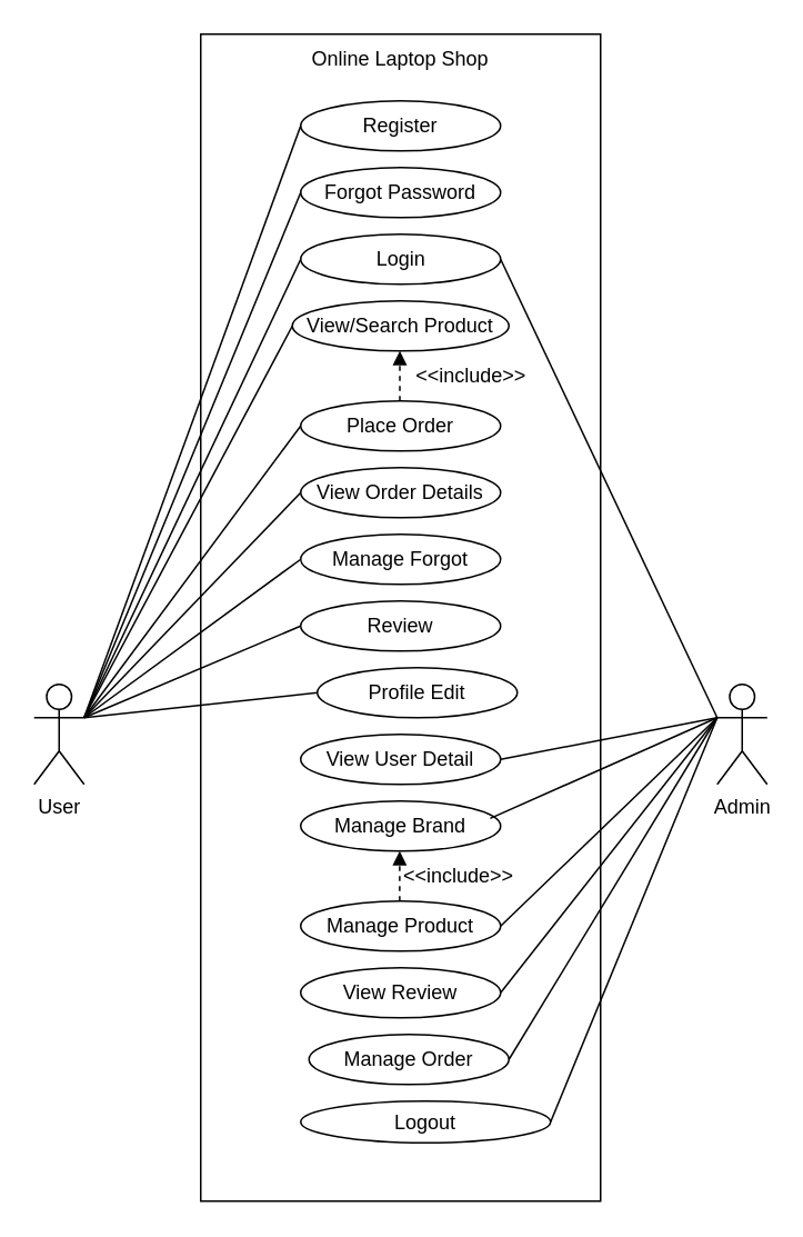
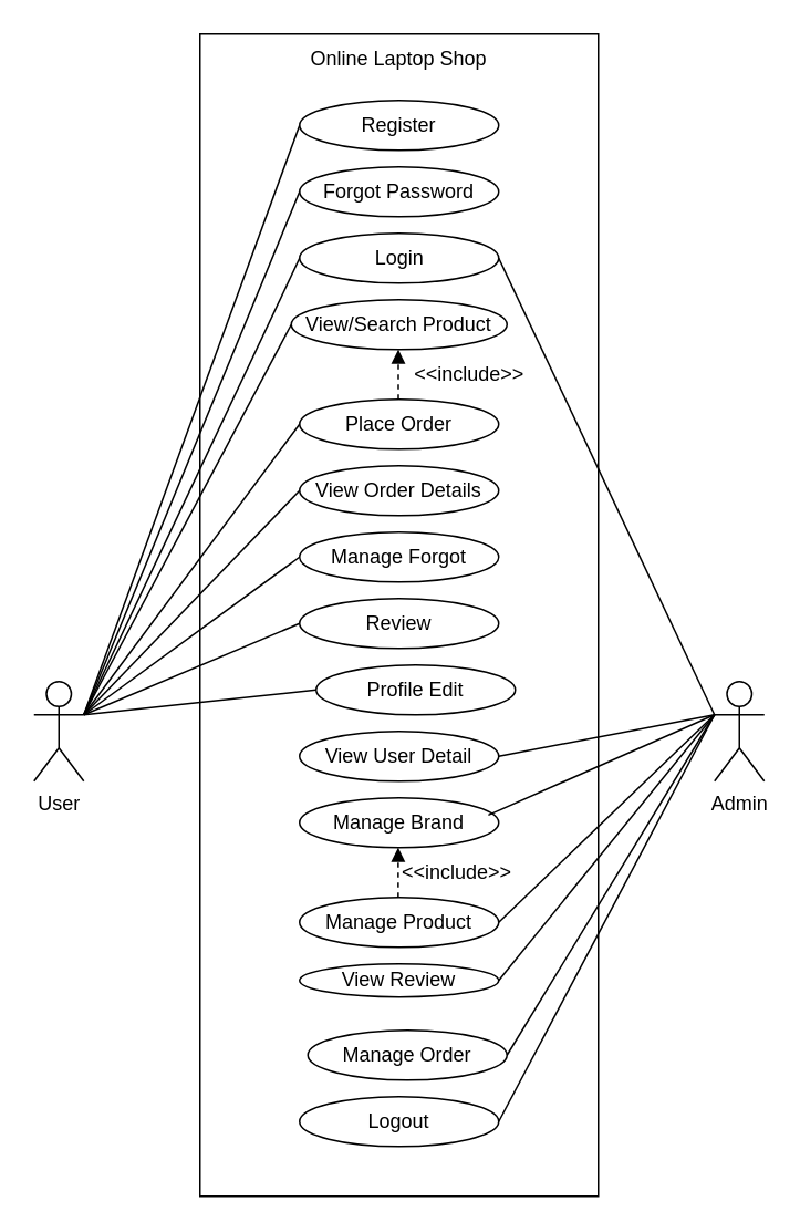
  <mxCell id="0" />
  <mxCell id="1" parent="0" />
  <mxCell id="2" value="" style="rounded=0;whiteSpace=wrap;html=1;direction=south;" parent="1" vertex="1"><mxGeometry x="120" y="20" width="240" height="700" as="geometry" /></mxCell>
  <mxCell id="3" value="Online Laptop Shop" style="text;strokeColor=none;align=center;fillColor=none;html=1;verticalAlign=middle;whiteSpace=wrap;rounded=0;" parent="1" vertex="1"><mxGeometry x="180" y="20" width="120" height="30" as="geometry" /></mxCell>
  <mxCell id="4" value="Review" style="ellipse;whiteSpace=wrap;html=1;container=1;" parent="1" vertex="1"><mxGeometry x="180" y="360" width="120" height="30" as="geometry" /></mxCell>
  <mxCell id="5" value="Register" style="text;strokeColor=none;align=center;fillColor=none;html=1;verticalAlign=middle;whiteSpace=wrap;rounded=0;" parent="1" vertex="1"><mxGeometry x="215" y="60" width="60" height="30" as="geometry" /></mxCell>
  <mxCell id="6" value="Forgot Password" style="ellipse;whiteSpace=wrap;html=1;container=1;" parent="1" vertex="1"><mxGeometry x="180" y="100" width="120" height="30" as="geometry" /></mxCell>
  <mxCell id="7" value="" style="ellipse;whiteSpace=wrap;html=1;container=1;" parent="1" vertex="1"><mxGeometry x="180" y="140" width="120" height="30" as="geometry" /></mxCell>
  <mxCell id="8" value="Login" style="text;strokeColor=none;align=center;fillColor=none;html=1;verticalAlign=middle;whiteSpace=wrap;rounded=0;container=1;" parent="7" vertex="1"><mxGeometry x="32.5" width="55" height="30" as="geometry" /></mxCell>
  <mxCell id="9" value="Manage Forgot" style="ellipse;whiteSpace=wrap;html=1;container=1;" parent="1" vertex="1"><mxGeometry x="180" y="320" width="120" height="30" as="geometry" /></mxCell>
  <mxCell id="10" value="Register" style="ellipse;whiteSpace=wrap;html=1;container=1;" parent="1" vertex="1"><mxGeometry x="180" y="60" width="120" height="30" as="geometry" /></mxCell>
  <mxCell id="11" value="Profile Edit" style="ellipse;whiteSpace=wrap;html=1;container=1;" parent="1" vertex="1"><mxGeometry x="190" y="400" width="120" height="30" as="geometry" /></mxCell>
  <mxCell id="12" style="edgeStyle=orthogonalEdgeStyle;rounded=0;orthogonalLoop=1;jettySize=auto;html=1;exitX=0;exitY=0;exitDx=0;exitDy=0;" parent="1" edge="1"><mxGeometry relative="1" as="geometry"><mxPoint x="280" y="270" as="sourcePoint" /><mxPoint x="280" y="270" as="targetPoint" /></mxGeometry></mxCell>
  <mxCell id="13" value="View/Search Product" style="ellipse;whiteSpace=wrap;html=1;container=1;" parent="1" vertex="1"><mxGeometry x="175" y="180" width="130" height="30" as="geometry" /></mxCell>
  <mxCell id="14" value="View User Detail" style="ellipse;whiteSpace=wrap;html=1;container=1;" parent="1" vertex="1"><mxGeometry x="180" y="440" width="120" height="30" as="geometry" /></mxCell>
  <mxCell id="15" value="Manage Brand" style="ellipse;whiteSpace=wrap;html=1;container=1;" parent="1" vertex="1"><mxGeometry x="180" y="480" width="120" height="30" as="geometry" /></mxCell>
  <mxCell id="16" value="Manage Product" style="ellipse;whiteSpace=wrap;html=1;container=1;" parent="1" vertex="1"><mxGeometry x="180" y="540" width="120" height="30" as="geometry" /></mxCell>
- <mxCell id="17" value="View Review" style="ellipse;whiteSpace=wrap;html=1;container=1;" parent="1" vertex="1"><mxGeometry x="180" y="580" width="120" height="30" as="geometry" /></mxCell>
+ <mxCell id="17" value="View Review" style="ellipse;whiteSpace=wrap;html=1;container=1;" parent="1" vertex="1"><mxGeometry x="180" y="580" width="120" height="20" as="geometry" /></mxCell>
  <mxCell id="18" value="Manage Order" style="ellipse;whiteSpace=wrap;html=1;container=1;" parent="1" vertex="1"><mxGeometry x="185" y="620" width="120" height="30" as="geometry" /></mxCell>
- <mxCell id="19" value="Logout" style="ellipse;whiteSpace=wrap;html=1;container=1;" parent="1" vertex="1"><mxGeometry x="180" y="660" width="150" height="25" as="geometry" /></mxCell>
+ <mxCell id="19" value="Logout" style="ellipse;whiteSpace=wrap;html=1;container=1;" parent="1" vertex="1"><mxGeometry x="180" y="660" width="120" height="30" as="geometry" /></mxCell>
  <mxCell id="20" value="User" style="shape=umlActor;verticalLabelPosition=bottom;verticalAlign=top;html=1;outlineConnect=0;" parent="1" vertex="1"><mxGeometry x="20" y="410" width="30" height="60" as="geometry" /></mxCell>
  <mxCell id="21" value="Admin" style="shape=umlActor;verticalLabelPosition=bottom;verticalAlign=top;html=1;outlineConnect=0;" parent="1" vertex="1"><mxGeometry x="430" y="410" width="30" height="60" as="geometry" /></mxCell>
  <mxCell id="22" value="" style="endArrow=none;html=1;rounded=0;entryX=0;entryY=0.5;entryDx=0;entryDy=0;" parent="1" target="10" edge="1"><mxGeometry width="50" height="50" relative="1" as="geometry"><mxPoint x="50" y="430" as="sourcePoint" /><mxPoint x="100" y="380" as="targetPoint" /></mxGeometry></mxCell>
  <mxCell id="23" value="" style="endArrow=none;html=1;rounded=0;entryX=0;entryY=0.5;entryDx=0;entryDy=0;" parent="1" target="6" edge="1"><mxGeometry width="50" height="50" relative="1" as="geometry"><mxPoint x="50" y="430" as="sourcePoint" /><mxPoint x="100" y="380" as="targetPoint" /></mxGeometry></mxCell>
  <mxCell id="24" value="" style="endArrow=none;html=1;rounded=0;entryX=0;entryY=0.5;entryDx=0;entryDy=0;" parent="1" target="7" edge="1"><mxGeometry width="50" height="50" relative="1" as="geometry"><mxPoint x="50" y="430" as="sourcePoint" /><mxPoint x="100" y="380" as="targetPoint" /></mxGeometry></mxCell>
  <mxCell id="25" value="" style="endArrow=none;html=1;rounded=0;entryX=0;entryY=0.5;entryDx=0;entryDy=0;" parent="1" target="13" edge="1"><mxGeometry width="50" height="50" relative="1" as="geometry"><mxPoint x="50" y="430" as="sourcePoint" /><mxPoint x="100" y="380" as="targetPoint" /></mxGeometry></mxCell>
  <mxCell id="26" value="" style="endArrow=none;html=1;rounded=0;entryX=0;entryY=0.5;entryDx=0;entryDy=0;" parent="1" target="9" edge="1"><mxGeometry width="50" height="50" relative="1" as="geometry"><mxPoint x="50" y="430" as="sourcePoint" /><mxPoint x="100" y="380" as="targetPoint" /></mxGeometry></mxCell>
  <mxCell id="27" value="" style="endArrow=none;html=1;rounded=0;entryX=0;entryY=0.5;entryDx=0;entryDy=0;" parent="1" target="4" edge="1"><mxGeometry width="50" height="50" relative="1" as="geometry"><mxPoint x="50" y="430" as="sourcePoint" /><mxPoint x="100" y="380" as="targetPoint" /></mxGeometry></mxCell>
  <mxCell id="28" value="" style="endArrow=none;html=1;rounded=0;entryX=0;entryY=0.5;entryDx=0;entryDy=0;" parent="1" target="11" edge="1"><mxGeometry width="50" height="50" relative="1" as="geometry"><mxPoint x="50" y="430" as="sourcePoint" /><mxPoint x="100" y="380" as="targetPoint" /></mxGeometry></mxCell>
  <mxCell id="29" value="" style="endArrow=none;html=1;rounded=0;exitX=1;exitY=0.5;exitDx=0;exitDy=0;" parent="1" source="19" edge="1"><mxGeometry width="50" height="50" relative="1" as="geometry"><mxPoint x="380" y="480" as="sourcePoint" /><mxPoint x="430" y="430" as="targetPoint" /></mxGeometry></mxCell>
  <mxCell id="30" value="" style="endArrow=none;html=1;rounded=0;exitX=1;exitY=0.5;exitDx=0;exitDy=0;" parent="1" source="18" edge="1"><mxGeometry width="50" height="50" relative="1" as="geometry"><mxPoint x="380" y="480" as="sourcePoint" /><mxPoint x="430" y="430" as="targetPoint" /></mxGeometry></mxCell>
  <mxCell id="31" value="" style="endArrow=none;html=1;rounded=0;exitX=1;exitY=0.5;exitDx=0;exitDy=0;" parent="1" source="17" edge="1"><mxGeometry width="50" height="50" relative="1" as="geometry"><mxPoint x="380" y="480" as="sourcePoint" /><mxPoint x="430" y="430" as="targetPoint" /></mxGeometry></mxCell>
  <mxCell id="32" value="" style="endArrow=none;html=1;rounded=0;exitX=1;exitY=0.5;exitDx=0;exitDy=0;" parent="1" source="16" edge="1"><mxGeometry width="50" height="50" relative="1" as="geometry"><mxPoint x="380" y="480" as="sourcePoint" /><mxPoint x="430" y="430" as="targetPoint" /></mxGeometry></mxCell>
  <mxCell id="33" value="" style="endArrow=none;html=1;rounded=0;exitX=0.948;exitY=0.347;exitDx=0;exitDy=0;exitPerimeter=0;" parent="1" source="15" edge="1"><mxGeometry width="50" height="50" relative="1" as="geometry"><mxPoint x="380" y="480" as="sourcePoint" /><mxPoint x="430" y="430" as="targetPoint" /></mxGeometry></mxCell>
  <mxCell id="34" value="" style="endArrow=none;html=1;rounded=0;exitX=1;exitY=0.5;exitDx=0;exitDy=0;" parent="1" source="14" edge="1"><mxGeometry width="50" height="50" relative="1" as="geometry"><mxPoint x="300" y="580" as="sourcePoint" /><mxPoint x="430" y="430" as="targetPoint" /></mxGeometry></mxCell>
  <mxCell id="35" value="&amp;lt;&amp;lt;include&amp;gt;&amp;gt;" style="text;strokeColor=none;align=center;fillColor=none;html=1;verticalAlign=middle;whiteSpace=wrap;rounded=0;" parent="1" vertex="1"><mxGeometry x="245" y="510" width="60" height="30" as="geometry" /></mxCell>
  <mxCell id="36" value="Place Order" style="ellipse;whiteSpace=wrap;html=1;container=1;" parent="1" vertex="1"><mxGeometry x="180" y="240" width="120" height="30" as="geometry" /></mxCell>
  <mxCell id="37" value="&amp;lt;&amp;lt;include&amp;gt;&amp;gt;" style="text;html=1;align=center;verticalAlign=middle;resizable=0;points=[];autosize=1;strokeColor=none;fillColor=none;" parent="1" vertex="1"><mxGeometry x="237" y="210" width="90" height="30" as="geometry" /></mxCell>
  <mxCell id="38" value="" style="endArrow=block;html=1;rounded=0;dashed=1;endFill=1;" parent="1" edge="1"><mxGeometry width="50" height="50" relative="1" as="geometry"><mxPoint x="239.5" y="240" as="sourcePoint" /><mxPoint x="239.5" y="210" as="targetPoint" /></mxGeometry></mxCell>
  <mxCell id="39" value="" style="endArrow=block;html=1;rounded=0;dashed=1;endFill=1;" parent="1" edge="1"><mxGeometry width="50" height="50" relative="1" as="geometry"><mxPoint x="239.41" y="540" as="sourcePoint" /><mxPoint x="239.41" y="510" as="targetPoint" /></mxGeometry></mxCell>
  <mxCell id="40" value="" style="endArrow=none;html=1;rounded=0;entryX=0;entryY=0.5;entryDx=0;entryDy=0;" parent="1" target="36" edge="1"><mxGeometry width="50" height="50" relative="1" as="geometry"><mxPoint x="50" y="430" as="sourcePoint" /><mxPoint x="30" y="280" as="targetPoint" /></mxGeometry></mxCell>
  <mxCell id="41" value="" style="endArrow=none;html=1;rounded=0;exitX=1;exitY=0.5;exitDx=0;exitDy=0;" parent="1" source="7" edge="1"><mxGeometry width="50" height="50" relative="1" as="geometry"><mxPoint x="360" y="245" as="sourcePoint" /><mxPoint x="430" y="430" as="targetPoint" /></mxGeometry></mxCell>
  <mxCell id="42" value="View Order Details" style="ellipse;whiteSpace=wrap;html=1;container=1;" parent="1" vertex="1"><mxGeometry x="180" y="280" width="120" height="30" as="geometry" /></mxCell>
  <mxCell id="43" value="" style="endArrow=none;html=1;rounded=0;entryX=0;entryY=0.5;entryDx=0;entryDy=0;" parent="1" edge="1"><mxGeometry width="50" height="50" relative="1" as="geometry"><mxPoint x="50" y="430" as="sourcePoint" /><mxPoint x="180" y="295" as="targetPoint" /></mxGeometry></mxCell>
